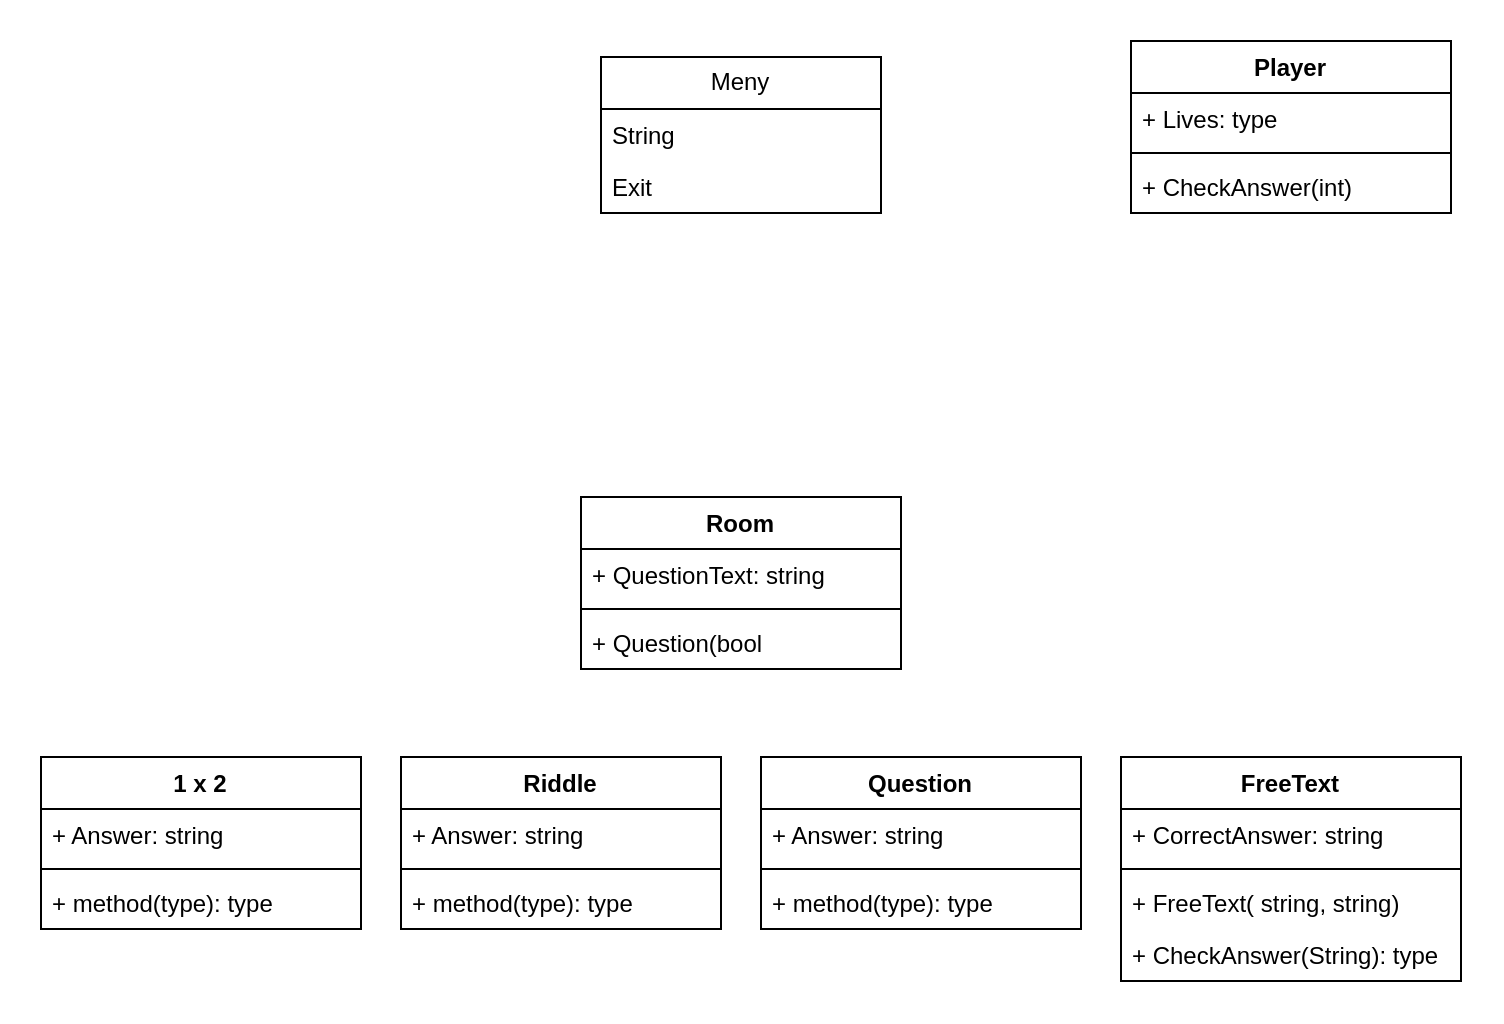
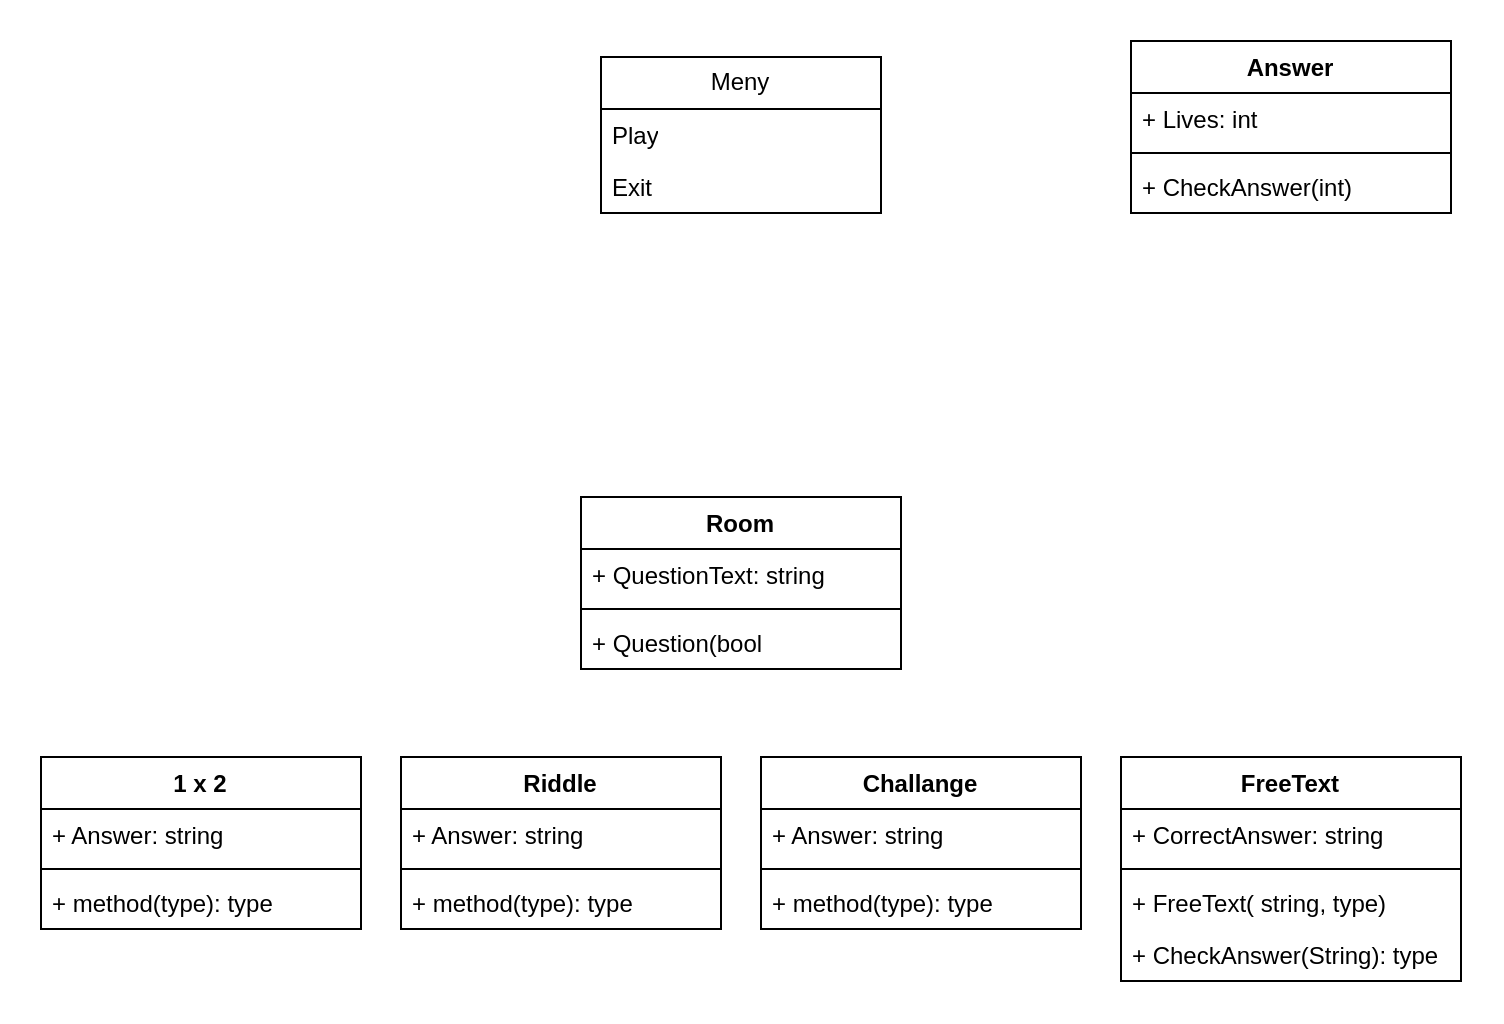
  <mxCell id="0" />
  <mxCell id="1" parent="0" />
  <mxCell id="2" value="Room" style="swimlane;fontStyle=1;align=center;verticalAlign=top;childLayout=stackLayout;horizontal=1;startSize=26;horizontalStack=0;resizeParent=1;resizeParentMax=0;resizeLast=0;collapsible=1;marginBottom=0;whiteSpace=wrap;html=1;" parent="1" vertex="1"><mxGeometry x="290" y="248" width="160" height="86" as="geometry" /></mxCell>
  <mxCell id="3" value="+ QuestionText: string" style="text;strokeColor=none;fillColor=none;align=left;verticalAlign=top;spacingLeft=4;spacingRight=4;overflow=hidden;rotatable=0;points=[[0,0.5],[1,0.5]];portConstraint=eastwest;whiteSpace=wrap;html=1;" parent="2" vertex="1"><mxGeometry y="26" width="160" height="26" as="geometry" /></mxCell>
  <mxCell id="4" value="" style="line;strokeWidth=1;fillColor=none;align=left;verticalAlign=middle;spacingTop=-1;spacingLeft=3;spacingRight=3;rotatable=0;labelPosition=right;points=[];portConstraint=eastwest;strokeColor=inherit;" parent="2" vertex="1"><mxGeometry y="52" width="160" height="8" as="geometry" /></mxCell>
  <mxCell id="5" value="+ Question(bool" style="text;strokeColor=none;fillColor=none;align=left;verticalAlign=top;spacingLeft=4;spacingRight=4;overflow=hidden;rotatable=0;points=[[0,0.5],[1,0.5]];portConstraint=eastwest;whiteSpace=wrap;html=1;" parent="2" vertex="1"><mxGeometry y="60" width="160" height="26" as="geometry" /></mxCell>
  <mxCell id="6" value="1 x 2" style="swimlane;fontStyle=1;align=center;verticalAlign=top;childLayout=stackLayout;horizontal=1;startSize=26;horizontalStack=0;resizeParent=1;resizeParentMax=0;resizeLast=0;collapsible=1;marginBottom=0;whiteSpace=wrap;html=1;" parent="1" vertex="1"><mxGeometry x="20" y="378" width="160" height="86" as="geometry" /></mxCell>
  <mxCell id="7" value="+ Answer: string" style="text;strokeColor=none;fillColor=none;align=left;verticalAlign=top;spacingLeft=4;spacingRight=4;overflow=hidden;rotatable=0;points=[[0,0.5],[1,0.5]];portConstraint=eastwest;whiteSpace=wrap;html=1;" parent="6" vertex="1"><mxGeometry y="26" width="160" height="26" as="geometry" /></mxCell>
  <mxCell id="8" value="" style="line;strokeWidth=1;fillColor=none;align=left;verticalAlign=middle;spacingTop=-1;spacingLeft=3;spacingRight=3;rotatable=0;labelPosition=right;points=[];portConstraint=eastwest;strokeColor=inherit;" parent="6" vertex="1"><mxGeometry y="52" width="160" height="8" as="geometry" /></mxCell>
  <mxCell id="9" value="+ method(type): type" style="text;strokeColor=none;fillColor=none;align=left;verticalAlign=top;spacingLeft=4;spacingRight=4;overflow=hidden;rotatable=0;points=[[0,0.5],[1,0.5]];portConstraint=eastwest;whiteSpace=wrap;html=1;" parent="6" vertex="1"><mxGeometry y="60" width="160" height="26" as="geometry" /></mxCell>
  <mxCell id="10" value="Riddle" style="swimlane;fontStyle=1;align=center;verticalAlign=top;childLayout=stackLayout;horizontal=1;startSize=26;horizontalStack=0;resizeParent=1;resizeParentMax=0;resizeLast=0;collapsible=1;marginBottom=0;whiteSpace=wrap;html=1;" parent="1" vertex="1"><mxGeometry x="200" y="378" width="160" height="86" as="geometry" /></mxCell>
  <mxCell id="11" value="+ Answer: string" style="text;strokeColor=none;fillColor=none;align=left;verticalAlign=top;spacingLeft=4;spacingRight=4;overflow=hidden;rotatable=0;points=[[0,0.5],[1,0.5]];portConstraint=eastwest;whiteSpace=wrap;html=1;" parent="10" vertex="1"><mxGeometry y="26" width="160" height="26" as="geometry" /></mxCell>
  <mxCell id="12" value="" style="line;strokeWidth=1;fillColor=none;align=left;verticalAlign=middle;spacingTop=-1;spacingLeft=3;spacingRight=3;rotatable=0;labelPosition=right;points=[];portConstraint=eastwest;strokeColor=inherit;" parent="10" vertex="1"><mxGeometry y="52" width="160" height="8" as="geometry" /></mxCell>
  <mxCell id="13" value="+ method(type): type" style="text;strokeColor=none;fillColor=none;align=left;verticalAlign=top;spacingLeft=4;spacingRight=4;overflow=hidden;rotatable=0;points=[[0,0.5],[1,0.5]];portConstraint=eastwest;whiteSpace=wrap;html=1;" parent="10" vertex="1"><mxGeometry y="60" width="160" height="26" as="geometry" /></mxCell>
- <mxCell id="14" value="Question" style="swimlane;fontStyle=1;align=center;verticalAlign=top;childLayout=stackLayout;horizontal=1;startSize=26;horizontalStack=0;resizeParent=1;resizeParentMax=0;resizeLast=0;collapsible=1;marginBottom=0;whiteSpace=wrap;html=1;" parent="1" vertex="1"><mxGeometry x="380" y="378" width="160" height="86" as="geometry" /></mxCell>
+ <mxCell id="14" value="Challange" style="swimlane;fontStyle=1;align=center;verticalAlign=top;childLayout=stackLayout;horizontal=1;startSize=26;horizontalStack=0;resizeParent=1;resizeParentMax=0;resizeLast=0;collapsible=1;marginBottom=0;whiteSpace=wrap;html=1;" parent="1" vertex="1"><mxGeometry x="380" y="378" width="160" height="86" as="geometry" /></mxCell>
  <mxCell id="15" value="+ Answer: string" style="text;strokeColor=none;fillColor=none;align=left;verticalAlign=top;spacingLeft=4;spacingRight=4;overflow=hidden;rotatable=0;points=[[0,0.5],[1,0.5]];portConstraint=eastwest;whiteSpace=wrap;html=1;" parent="14" vertex="1"><mxGeometry y="26" width="160" height="26" as="geometry" /></mxCell>
  <mxCell id="16" value="" style="line;strokeWidth=1;fillColor=none;align=left;verticalAlign=middle;spacingTop=-1;spacingLeft=3;spacingRight=3;rotatable=0;labelPosition=right;points=[];portConstraint=eastwest;strokeColor=inherit;" parent="14" vertex="1"><mxGeometry y="52" width="160" height="8" as="geometry" /></mxCell>
  <mxCell id="17" value="+ method(type): type" style="text;strokeColor=none;fillColor=none;align=left;verticalAlign=top;spacingLeft=4;spacingRight=4;overflow=hidden;rotatable=0;points=[[0,0.5],[1,0.5]];portConstraint=eastwest;whiteSpace=wrap;html=1;" parent="14" vertex="1"><mxGeometry y="60" width="160" height="26" as="geometry" /></mxCell>
  <mxCell id="18" value="FreeText" style="swimlane;fontStyle=1;align=center;verticalAlign=top;childLayout=stackLayout;horizontal=1;startSize=26;horizontalStack=0;resizeParent=1;resizeParentMax=0;resizeLast=0;collapsible=1;marginBottom=0;whiteSpace=wrap;html=1;" parent="1" vertex="1"><mxGeometry x="560" y="378" width="170" height="112" as="geometry" /></mxCell>
  <mxCell id="19" value="+ CorrectAnswer: string" style="text;strokeColor=none;fillColor=none;align=left;verticalAlign=top;spacingLeft=4;spacingRight=4;overflow=hidden;rotatable=0;points=[[0,0.5],[1,0.5]];portConstraint=eastwest;whiteSpace=wrap;html=1;" parent="18" vertex="1"><mxGeometry y="26" width="170" height="26" as="geometry" /></mxCell>
  <mxCell id="20" value="" style="line;strokeWidth=1;fillColor=none;align=left;verticalAlign=middle;spacingTop=-1;spacingLeft=3;spacingRight=3;rotatable=0;labelPosition=right;points=[];portConstraint=eastwest;strokeColor=inherit;" parent="18" vertex="1"><mxGeometry y="52" width="170" height="8" as="geometry" /></mxCell>
- <mxCell id="21" value="+ FreeText( string, string)" style="text;strokeColor=none;fillColor=none;align=left;verticalAlign=top;spacingLeft=4;spacingRight=4;overflow=hidden;rotatable=0;points=[[0,0.5],[1,0.5]];portConstraint=eastwest;whiteSpace=wrap;html=1;" parent="18" vertex="1"><mxGeometry y="60" width="170" height="26" as="geometry" /></mxCell>
+ <mxCell id="21" value="+ FreeText( string, type)" style="text;strokeColor=none;fillColor=none;align=left;verticalAlign=top;spacingLeft=4;spacingRight=4;overflow=hidden;rotatable=0;points=[[0,0.5],[1,0.5]];portConstraint=eastwest;whiteSpace=wrap;html=1;" parent="18" vertex="1"><mxGeometry y="60" width="170" height="26" as="geometry" /></mxCell>
  <mxCell id="22" value="+ CheckAnswer(String): type" style="text;strokeColor=none;fillColor=none;align=left;verticalAlign=top;spacingLeft=4;spacingRight=4;overflow=hidden;rotatable=0;points=[[0,0.5],[1,0.5]];portConstraint=eastwest;whiteSpace=wrap;html=1;" parent="18" vertex="1"><mxGeometry y="86" width="170" height="26" as="geometry" /></mxCell>
- <mxCell id="23" value="Player" style="swimlane;fontStyle=1;align=center;verticalAlign=top;childLayout=stackLayout;horizontal=1;startSize=26;horizontalStack=0;resizeParent=1;resizeParentMax=0;resizeLast=0;collapsible=1;marginBottom=0;whiteSpace=wrap;html=1;" parent="1" vertex="1"><mxGeometry x="565" y="20" width="160" height="86" as="geometry" /></mxCell>
- <mxCell id="24" value="+ Lives: type" style="text;strokeColor=none;fillColor=none;align=left;verticalAlign=top;spacingLeft=4;spacingRight=4;overflow=hidden;rotatable=0;points=[[0,0.5],[1,0.5]];portConstraint=eastwest;whiteSpace=wrap;html=1;" parent="23" vertex="1"><mxGeometry y="26" width="160" height="26" as="geometry" /></mxCell>
+ <mxCell id="23" value="Answer" style="swimlane;fontStyle=1;align=center;verticalAlign=top;childLayout=stackLayout;horizontal=1;startSize=26;horizontalStack=0;resizeParent=1;resizeParentMax=0;resizeLast=0;collapsible=1;marginBottom=0;whiteSpace=wrap;html=1;" parent="1" vertex="1"><mxGeometry x="565" y="20" width="160" height="86" as="geometry" /></mxCell>
+ <mxCell id="24" value="+ Lives: int" style="text;strokeColor=none;fillColor=none;align=left;verticalAlign=top;spacingLeft=4;spacingRight=4;overflow=hidden;rotatable=0;points=[[0,0.5],[1,0.5]];portConstraint=eastwest;whiteSpace=wrap;html=1;" parent="23" vertex="1"><mxGeometry y="26" width="160" height="26" as="geometry" /></mxCell>
  <mxCell id="25" value="" style="line;strokeWidth=1;fillColor=none;align=left;verticalAlign=middle;spacingTop=-1;spacingLeft=3;spacingRight=3;rotatable=0;labelPosition=right;points=[];portConstraint=eastwest;strokeColor=inherit;" parent="23" vertex="1"><mxGeometry y="52" width="160" height="8" as="geometry" /></mxCell>
  <mxCell id="26" value="+ CheckAnswer(int)" style="text;strokeColor=none;fillColor=none;align=left;verticalAlign=top;spacingLeft=4;spacingRight=4;overflow=hidden;rotatable=0;points=[[0,0.5],[1,0.5]];portConstraint=eastwest;whiteSpace=wrap;html=1;" parent="23" vertex="1"><mxGeometry y="60" width="160" height="26" as="geometry" /></mxCell>
  <mxCell id="27" value="Meny" style="swimlane;fontStyle=0;childLayout=stackLayout;horizontal=1;startSize=26;fillColor=none;horizontalStack=0;resizeParent=1;resizeParentMax=0;resizeLast=0;collapsible=1;marginBottom=0;whiteSpace=wrap;html=1;" parent="1" vertex="1"><mxGeometry x="300" y="28" width="140" height="78" as="geometry" /></mxCell>
- <mxCell id="28" value="String" style="text;strokeColor=none;fillColor=none;align=left;verticalAlign=top;spacingLeft=4;spacingRight=4;overflow=hidden;rotatable=0;points=[[0,0.5],[1,0.5]];portConstraint=eastwest;whiteSpace=wrap;html=1;" parent="27" vertex="1"><mxGeometry y="26" width="140" height="26" as="geometry" /></mxCell>
+ <mxCell id="28" value="Play" style="text;strokeColor=none;fillColor=none;align=left;verticalAlign=top;spacingLeft=4;spacingRight=4;overflow=hidden;rotatable=0;points=[[0,0.5],[1,0.5]];portConstraint=eastwest;whiteSpace=wrap;html=1;" parent="27" vertex="1"><mxGeometry y="26" width="140" height="26" as="geometry" /></mxCell>
  <mxCell id="29" value="Exit" style="text;strokeColor=none;fillColor=none;align=left;verticalAlign=top;spacingLeft=4;spacingRight=4;overflow=hidden;rotatable=0;points=[[0,0.5],[1,0.5]];portConstraint=eastwest;whiteSpace=wrap;html=1;" parent="27" vertex="1"><mxGeometry y="52" width="140" height="26" as="geometry" /></mxCell>
